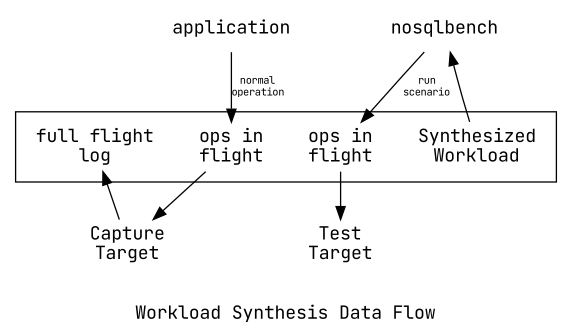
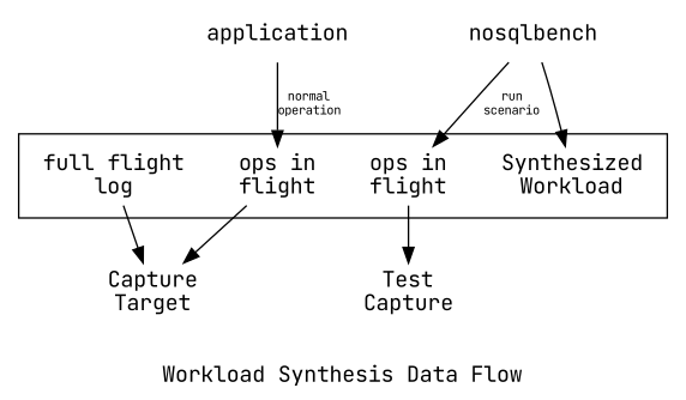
  digraph {
    fontname="JetBrains Mono"
    label="Workload Synthesis Data Flow"
    node [fontname="JetBrains Mono" shape=none]
    edge [fontname="JetBrains Mono" fontsize=8]
    n1 [label=application]
    nosqlbench
    n3 [label="Capture\nTarget"]
-   n4 [label="Test\nTarget"]
+   n4 [label="Test\nCapture"]
    n5 [label="ops in\nflight"]
    n6 [label="full flight\nlog"]
    n7 [label="Synthesized\nWorkload"]
    n8 [label="ops in\nflight"]
    subgraph sub_1 {
      rank=min
      n1
      nosqlbench
    }
    subgraph sub_2 {
      rank=same
      n3
      n4
    }
    subgraph cluster_3 {
      label=""
      rank=same
      n5
      n6
      n7
      n8
    }
    n1 -> n5 [label="normal\noperation"]
    nosqlbench -> n8 [label="run\nscenario"]
-   n3 -> n6
+   n6 -> n3
    n5 -> n3
-   n7 -> nosqlbench
+   nosqlbench -> n7
    n8 -> n4
  }
